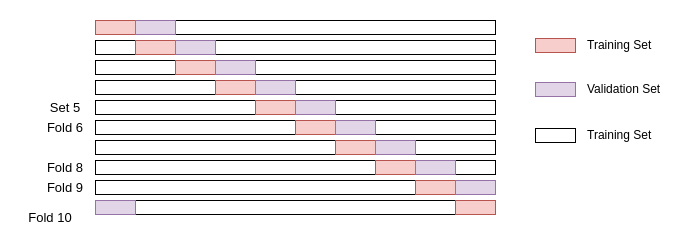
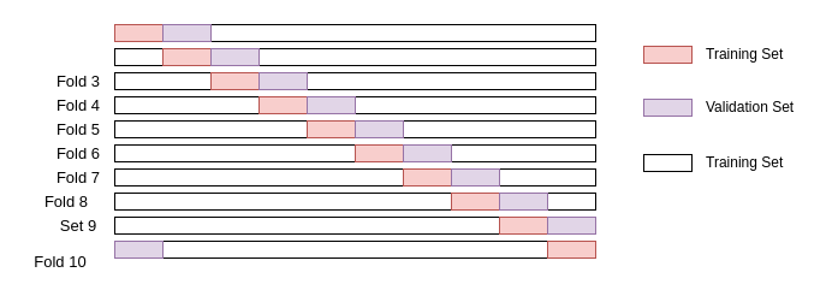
  <mxCell id="0" />
  <mxCell id="1" parent="0" />
  <mxCell id="2" value="" style="rounded=0;whiteSpace=wrap;html=1;" vertex="1" parent="1"><mxGeometry x="95" y="20" width="400" height="14" as="geometry" /></mxCell>
  <mxCell id="3" value="" style="rounded=0;whiteSpace=wrap;html=1;" vertex="1" parent="1"><mxGeometry x="95" y="40" width="400" height="14" as="geometry" /></mxCell>
  <mxCell id="4" value="" style="rounded=0;whiteSpace=wrap;html=1;" vertex="1" parent="1"><mxGeometry x="95" y="60" width="400" height="14" as="geometry" /></mxCell>
  <mxCell id="5" value="" style="rounded=0;whiteSpace=wrap;html=1;" vertex="1" parent="1"><mxGeometry x="95" y="80" width="400" height="14" as="geometry" /></mxCell>
  <mxCell id="6" value="" style="rounded=0;whiteSpace=wrap;html=1;" vertex="1" parent="1"><mxGeometry x="95" y="100" width="400" height="14" as="geometry" /></mxCell>
  <mxCell id="7" value="" style="rounded=0;whiteSpace=wrap;html=1;" vertex="1" parent="1"><mxGeometry x="95" y="120" width="400" height="14" as="geometry" /></mxCell>
  <mxCell id="8" value="" style="rounded=0;whiteSpace=wrap;html=1;" vertex="1" parent="1"><mxGeometry x="95" y="140" width="400" height="14" as="geometry" /></mxCell>
  <mxCell id="9" value="" style="rounded=0;whiteSpace=wrap;html=1;" vertex="1" parent="1"><mxGeometry x="95" y="160" width="400" height="14" as="geometry" /></mxCell>
  <mxCell id="10" value="" style="rounded=0;whiteSpace=wrap;html=1;" vertex="1" parent="1"><mxGeometry x="95" y="180" width="400" height="14" as="geometry" /></mxCell>
  <mxCell id="11" value="" style="rounded=0;whiteSpace=wrap;html=1;" vertex="1" parent="1"><mxGeometry x="95" y="200" width="400" height="14" as="geometry" /></mxCell>
  <mxCell id="12" value="" style="rounded=0;whiteSpace=wrap;html=1;fillColor=#f8cecc;strokeColor=#b85450;" vertex="1" parent="1"><mxGeometry x="95" y="20" width="40" height="14" as="geometry" /></mxCell>
  <mxCell id="13" value="" style="rounded=0;whiteSpace=wrap;html=1;fillColor=#e1d5e7;strokeColor=#9673a6;" vertex="1" parent="1"><mxGeometry x="135" y="20" width="40" height="14" as="geometry" /></mxCell>
  <mxCell id="14" value="" style="rounded=0;whiteSpace=wrap;html=1;fillColor=#f8cecc;strokeColor=#b85450;" vertex="1" parent="1"><mxGeometry x="135" y="40" width="40" height="14" as="geometry" /></mxCell>
  <mxCell id="15" value="" style="rounded=0;whiteSpace=wrap;html=1;fillColor=#e1d5e7;strokeColor=#9673a6;" vertex="1" parent="1"><mxGeometry x="175" y="40" width="40" height="14" as="geometry" /></mxCell>
  <mxCell id="16" value="" style="rounded=0;whiteSpace=wrap;html=1;fillColor=#f8cecc;strokeColor=#b85450;" vertex="1" parent="1"><mxGeometry x="175" y="60" width="40" height="14" as="geometry" /></mxCell>
  <mxCell id="17" value="" style="rounded=0;whiteSpace=wrap;html=1;fillColor=#e1d5e7;strokeColor=#9673a6;" vertex="1" parent="1"><mxGeometry x="215" y="60" width="40" height="14" as="geometry" /></mxCell>
  <mxCell id="18" value="" style="rounded=0;whiteSpace=wrap;html=1;fillColor=#f8cecc;strokeColor=#b85450;" vertex="1" parent="1"><mxGeometry x="215" y="80" width="40" height="14" as="geometry" /></mxCell>
  <mxCell id="19" value="" style="rounded=0;whiteSpace=wrap;html=1;fillColor=#e1d5e7;strokeColor=#9673a6;" vertex="1" parent="1"><mxGeometry x="255" y="80" width="40" height="14" as="geometry" /></mxCell>
  <mxCell id="20" value="" style="rounded=0;whiteSpace=wrap;html=1;fillColor=#f8cecc;strokeColor=#b85450;" vertex="1" parent="1"><mxGeometry x="255" y="100" width="40" height="14" as="geometry" /></mxCell>
  <mxCell id="21" value="" style="rounded=0;whiteSpace=wrap;html=1;fillColor=#e1d5e7;strokeColor=#9673a6;" vertex="1" parent="1"><mxGeometry x="295" y="100" width="40" height="14" as="geometry" /></mxCell>
  <mxCell id="22" value="" style="rounded=0;whiteSpace=wrap;html=1;fillColor=#f8cecc;strokeColor=#b85450;" vertex="1" parent="1"><mxGeometry x="295" y="120" width="40" height="14" as="geometry" /></mxCell>
  <mxCell id="23" value="" style="rounded=0;whiteSpace=wrap;html=1;fillColor=#e1d5e7;strokeColor=#9673a6;" vertex="1" parent="1"><mxGeometry x="335" y="120" width="40" height="14" as="geometry" /></mxCell>
  <mxCell id="24" value="" style="rounded=0;whiteSpace=wrap;html=1;fillColor=#f8cecc;strokeColor=#b85450;" vertex="1" parent="1"><mxGeometry x="335" y="140" width="40" height="14" as="geometry" /></mxCell>
  <mxCell id="25" value="" style="rounded=0;whiteSpace=wrap;html=1;fillColor=#e1d5e7;strokeColor=#9673a6;" vertex="1" parent="1"><mxGeometry x="375" y="140" width="40" height="14" as="geometry" /></mxCell>
  <mxCell id="26" value="" style="rounded=0;whiteSpace=wrap;html=1;fillColor=#f8cecc;strokeColor=#b85450;" vertex="1" parent="1"><mxGeometry x="375" y="160" width="40" height="14" as="geometry" /></mxCell>
  <mxCell id="27" value="" style="rounded=0;whiteSpace=wrap;html=1;fillColor=#e1d5e7;strokeColor=#9673a6;" vertex="1" parent="1"><mxGeometry x="415" y="160" width="40" height="14" as="geometry" /></mxCell>
  <mxCell id="28" value="" style="rounded=0;whiteSpace=wrap;html=1;fillColor=#f8cecc;strokeColor=#b85450;" vertex="1" parent="1"><mxGeometry x="415" y="180" width="40" height="14" as="geometry" /></mxCell>
  <mxCell id="29" value="" style="rounded=0;whiteSpace=wrap;html=1;fillColor=#e1d5e7;strokeColor=#9673a6;" vertex="1" parent="1"><mxGeometry x="455" y="180" width="40" height="14" as="geometry" /></mxCell>
  <mxCell id="30" value="" style="rounded=0;whiteSpace=wrap;html=1;fillColor=#f8cecc;strokeColor=#b85450;" vertex="1" parent="1"><mxGeometry x="455" y="200" width="40" height="14" as="geometry" /></mxCell>
  <mxCell id="31" value="" style="rounded=0;whiteSpace=wrap;html=1;fillColor=#e1d5e7;strokeColor=#9673a6;" vertex="1" parent="1"><mxGeometry x="95" y="200" width="40" height="14" as="geometry" /></mxCell>
  <mxCell id="32" value="" style="rounded=0;whiteSpace=wrap;html=1;fillColor=#f8cecc;strokeColor=#b85450;" vertex="1" parent="1"><mxGeometry x="535" y="38" width="40" height="14" as="geometry" /></mxCell>
  <mxCell id="33" value="&lt;font&gt;Training Set&lt;/font&gt;" style="text;html=1;align=left;verticalAlign=middle;whiteSpace=wrap;rounded=0;" vertex="1" parent="1"><mxGeometry x="585" y="30" width="80" height="30" as="geometry" /></mxCell>
  <mxCell id="34" value="" style="rounded=0;whiteSpace=wrap;html=1;fillColor=#e1d5e7;strokeColor=#9673a6;" vertex="1" parent="1"><mxGeometry x="535" y="82" width="40" height="14" as="geometry" /></mxCell>
  <mxCell id="35" value="&lt;font&gt;Validation Set&lt;/font&gt;" style="text;html=1;align=left;verticalAlign=middle;whiteSpace=wrap;rounded=0;" vertex="1" parent="1"><mxGeometry x="585" y="74" width="90" height="30" as="geometry" /></mxCell>
  <mxCell id="36" value="" style="rounded=0;whiteSpace=wrap;html=1;" vertex="1" parent="1"><mxGeometry x="535" y="128" width="40" height="14" as="geometry" /></mxCell>
  <mxCell id="37" value="Training Set" style="text;html=1;align=left;verticalAlign=middle;whiteSpace=wrap;rounded=0;" vertex="1" parent="1"><mxGeometry x="585" y="120" width="90" height="30" as="geometry" /></mxCell>
- <mxCell id="40" value="&lt;font style=&quot;font-size: 13px;&quot;&gt;Set 5&lt;/font&gt;" style="text;html=1;align=center;verticalAlign=middle;whiteSpace=wrap;rounded=0;" vertex="1" parent="1"><mxGeometry x="35" y="100" width="60" height="14" as="geometry" /></mxCell>
+ <mxCell id="38" value="&lt;font style=&quot;font-size: 13px;&quot;&gt;Fold 3&lt;/font&gt;" style="text;html=1;align=center;verticalAlign=middle;whiteSpace=wrap;rounded=0;" vertex="1" parent="1"><mxGeometry x="35" y="60" width="60" height="14" as="geometry" /></mxCell>
+ <mxCell id="39" value="&lt;font style=&quot;font-size: 13px;&quot;&gt;Fold 4&lt;/font&gt;" style="text;html=1;align=center;verticalAlign=middle;whiteSpace=wrap;rounded=0;" vertex="1" parent="1"><mxGeometry x="35" y="80" width="60" height="14" as="geometry" /></mxCell>
+ <mxCell id="40" value="&lt;font style=&quot;font-size: 13px;&quot;&gt;Fold 5&lt;/font&gt;" style="text;html=1;align=center;verticalAlign=middle;whiteSpace=wrap;rounded=0;" vertex="1" parent="1"><mxGeometry x="35" y="100" width="60" height="14" as="geometry" /></mxCell>
  <mxCell id="41" value="&lt;font style=&quot;font-size: 13px;&quot;&gt;Fold 6&lt;/font&gt;" style="text;html=1;align=center;verticalAlign=middle;whiteSpace=wrap;rounded=0;" vertex="1" parent="1"><mxGeometry x="35" y="120" width="60" height="14" as="geometry" /></mxCell>
- <mxCell id="43" value="&lt;font style=&quot;font-size: 13px;&quot;&gt;Fold 8&lt;/font&gt;" style="text;html=1;align=center;verticalAlign=middle;whiteSpace=wrap;rounded=0;" vertex="1" parent="1"><mxGeometry x="35" y="160" width="60" height="14" as="geometry" /></mxCell>
- <mxCell id="44" value="&lt;font style=&quot;font-size: 13px;&quot;&gt;Fold 9&lt;/font&gt;" style="text;html=1;align=center;verticalAlign=middle;whiteSpace=wrap;rounded=0;" vertex="1" parent="1"><mxGeometry x="35" y="180" width="60" height="14" as="geometry" /></mxCell>
+ <mxCell id="42" value="&lt;font style=&quot;font-size: 13px;&quot;&gt;Fold 7&lt;/font&gt;" style="text;html=1;align=center;verticalAlign=middle;whiteSpace=wrap;rounded=0;" vertex="1" parent="1"><mxGeometry x="35" y="140" width="60" height="14" as="geometry" /></mxCell>
+ <mxCell id="43" value="&lt;font style=&quot;font-size: 13px;&quot;&gt;Fold 8&lt;/font&gt;" style="text;html=1;align=center;verticalAlign=middle;whiteSpace=wrap;rounded=0;" vertex="1" parent="1"><mxGeometry x="25" y="160" width="60" height="14" as="geometry" /></mxCell>
+ <mxCell id="44" value="&lt;font style=&quot;font-size: 13px;&quot;&gt;Set 9&lt;/font&gt;" style="text;html=1;align=center;verticalAlign=middle;whiteSpace=wrap;rounded=0;" vertex="1" parent="1"><mxGeometry x="35" y="180" width="60" height="14" as="geometry" /></mxCell>
  <mxCell id="45" value="&lt;font style=&quot;font-size: 13px;&quot;&gt;Fold 10&lt;/font&gt;" style="text;html=1;align=center;verticalAlign=middle;whiteSpace=wrap;rounded=0;" vertex="1" parent="1"><mxGeometry x="20" y="210" width="60" height="14" as="geometry" /></mxCell>
